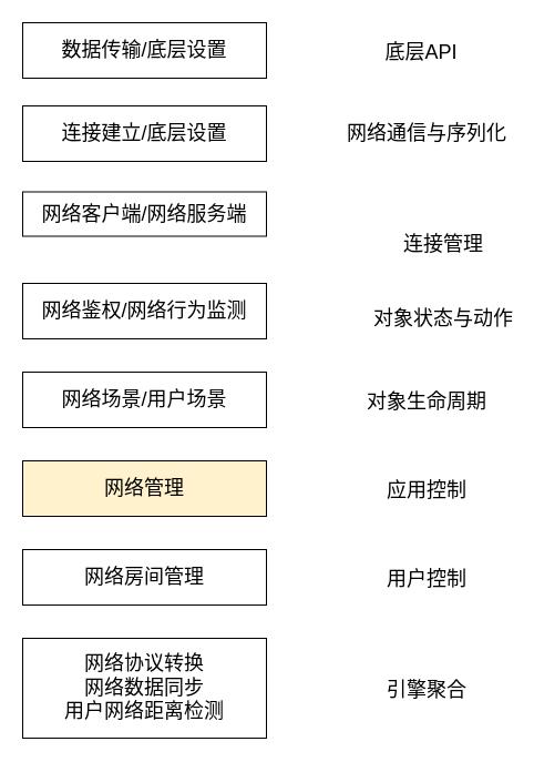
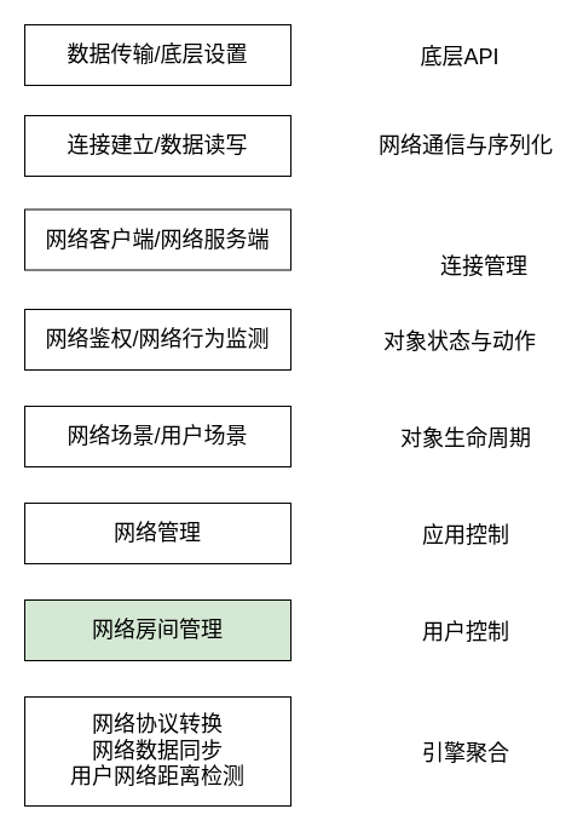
  <mxCell id="0" />
  <mxCell id="1" parent="0" />
  <mxCell id="2" value="&lt;font style=&quot;font-size: 18px;&quot;&gt;数据传输/底层设置&lt;/font&gt;" style="rounded=0;whiteSpace=wrap;html=1;" vertex="1" parent="1"><mxGeometry x="20" y="20" width="220" height="50" as="geometry" /></mxCell>
  <mxCell id="3" value="&lt;font style=&quot;font-size: 18px;&quot;&gt;底层API&lt;/font&gt;" style="text;html=1;strokeColor=none;fillColor=none;align=center;verticalAlign=middle;whiteSpace=wrap;rounded=0;fontSize=24;" vertex="1" parent="1"><mxGeometry x="330" y="25" width="100" height="40" as="geometry" /></mxCell>
- <mxCell id="4" value="&lt;font style=&quot;font-size: 18px;&quot;&gt;连接建立/底层设置&lt;/font&gt;" style="rounded=0;whiteSpace=wrap;html=1;" vertex="1" parent="1"><mxGeometry x="20" y="95" width="220" height="50" as="geometry" /></mxCell>
+ <mxCell id="4" value="&lt;font style=&quot;font-size: 18px;&quot;&gt;连接建立/数据读写&lt;/font&gt;" style="rounded=0;whiteSpace=wrap;html=1;" vertex="1" parent="1"><mxGeometry x="20" y="95" width="220" height="50" as="geometry" /></mxCell>
  <mxCell id="5" value="&lt;span style=&quot;font-size: 18px;&quot;&gt;网络通信与序列化&lt;/span&gt;" style="text;html=1;strokeColor=none;fillColor=none;align=center;verticalAlign=middle;whiteSpace=wrap;rounded=0;fontSize=24;" vertex="1" parent="1"><mxGeometry x="310" y="100" width="150" height="35" as="geometry" /></mxCell>
- <mxCell id="6" value="&lt;span style=&quot;font-size: 18px;&quot;&gt;网络客户端/网络服务端&lt;/span&gt;" style="rounded=0;whiteSpace=wrap;html=1;" vertex="1" parent="1"><mxGeometry x="20" y="172.5" width="220" height="40" as="geometry" /></mxCell>
+ <mxCell id="6" value="&lt;span style=&quot;font-size: 18px;&quot;&gt;网络客户端/网络服务端&lt;/span&gt;" style="rounded=0;whiteSpace=wrap;html=1;" vertex="1" parent="1"><mxGeometry x="20" y="172.5" width="220" height="50" as="geometry" /></mxCell>
  <mxCell id="7" value="&lt;span style=&quot;font-size: 18px;&quot;&gt;连接管理&lt;/span&gt;" style="text;html=1;strokeColor=none;fillColor=none;align=center;verticalAlign=middle;whiteSpace=wrap;rounded=0;fontSize=24;" vertex="1" parent="1"><mxGeometry x="345" y="200" width="110" height="35" as="geometry" /></mxCell>
  <mxCell id="8" value="&lt;span style=&quot;font-size: 18px;&quot;&gt;网络鉴权/网络行为监测&lt;/span&gt;" style="rounded=0;whiteSpace=wrap;html=1;" vertex="1" parent="1"><mxGeometry x="20" y="255" width="220" height="50" as="geometry" /></mxCell>
- <mxCell id="9" value="&lt;span style=&quot;font-size: 18px;&quot;&gt;对象状态与动作&lt;/span&gt;" style="text;html=1;strokeColor=none;fillColor=none;align=center;verticalAlign=middle;whiteSpace=wrap;rounded=0;fontSize=24;" vertex="1" parent="1"><mxGeometry x="335" y="267.5" width="130" height="35" as="geometry" /></mxCell>
+ <mxCell id="9" value="&lt;span style=&quot;font-size: 18px;&quot;&gt;对象状态与动作&lt;/span&gt;" style="text;html=1;strokeColor=none;fillColor=none;align=center;verticalAlign=middle;whiteSpace=wrap;rounded=0;fontSize=24;" vertex="1" parent="1"><mxGeometry x="315" y="262.5" width="130" height="35" as="geometry" /></mxCell>
  <mxCell id="10" value="&lt;span style=&quot;font-size: 18px;&quot;&gt;网络场景/用户场景&lt;/span&gt;" style="rounded=0;whiteSpace=wrap;html=1;" vertex="1" parent="1"><mxGeometry x="20" y="335" width="220" height="50" as="geometry" /></mxCell>
  <mxCell id="11" value="&lt;span style=&quot;font-size: 18px;&quot;&gt;对象生命周期&lt;/span&gt;" style="text;html=1;strokeColor=none;fillColor=none;align=center;verticalAlign=middle;whiteSpace=wrap;rounded=0;fontSize=24;" vertex="1" parent="1"><mxGeometry x="320" y="342.5" width="130" height="35" as="geometry" /></mxCell>
- <mxCell id="12" value="&lt;span style=&quot;font-size: 18px;&quot;&gt;网络管理&lt;/span&gt;" style="rounded=0;whiteSpace=wrap;html=1;fillColor=#fff2cc;" vertex="1" parent="1"><mxGeometry x="20" y="415" width="220" height="50" as="geometry" /></mxCell>
+ <mxCell id="12" value="&lt;span style=&quot;font-size: 18px;&quot;&gt;网络管理&lt;/span&gt;" style="rounded=0;whiteSpace=wrap;html=1;" vertex="1" parent="1"><mxGeometry x="20" y="415" width="220" height="50" as="geometry" /></mxCell>
  <mxCell id="13" value="&lt;span style=&quot;font-size: 18px;&quot;&gt;应用控制&lt;/span&gt;" style="text;html=1;strokeColor=none;fillColor=none;align=center;verticalAlign=middle;whiteSpace=wrap;rounded=0;fontSize=24;" vertex="1" parent="1"><mxGeometry x="320" y="422.5" width="130" height="35" as="geometry" /></mxCell>
  <mxCell id="14" value="&lt;span style=&quot;font-size: 18px;&quot;&gt;用户控制&lt;/span&gt;" style="text;html=1;strokeColor=none;fillColor=none;align=center;verticalAlign=middle;whiteSpace=wrap;rounded=0;fontSize=24;" vertex="1" parent="1"><mxGeometry x="320" y="502.5" width="130" height="35" as="geometry" /></mxCell>
- <mxCell id="15" value="&lt;span style=&quot;font-size: 18px;&quot;&gt;网络房间管理&lt;/span&gt;" style="rounded=0;whiteSpace=wrap;html=1;" vertex="1" parent="1"><mxGeometry x="20" y="495" width="220" height="50" as="geometry" /></mxCell>
+ <mxCell id="15" value="&lt;span style=&quot;font-size: 18px;&quot;&gt;网络房间管理&lt;/span&gt;" style="rounded=0;whiteSpace=wrap;html=1;fillColor=#d5e8d4;" vertex="1" parent="1"><mxGeometry x="20" y="495" width="220" height="50" as="geometry" /></mxCell>
  <mxCell id="16" value="&lt;span style=&quot;font-size: 18px;&quot;&gt;网络协议转换&lt;br&gt;网络数据同步&lt;br&gt;用户网络距离检测&lt;br&gt;&lt;/span&gt;" style="rounded=0;whiteSpace=wrap;html=1;" vertex="1" parent="1"><mxGeometry x="20" y="575" width="220" height="90" as="geometry" /></mxCell>
  <mxCell id="17" value="&lt;span style=&quot;font-size: 18px;&quot;&gt;引擎聚合&lt;/span&gt;" style="text;html=1;strokeColor=none;fillColor=none;align=center;verticalAlign=middle;whiteSpace=wrap;rounded=0;fontSize=24;" vertex="1" parent="1"><mxGeometry x="320" y="602.5" width="130" height="35" as="geometry" /></mxCell>
